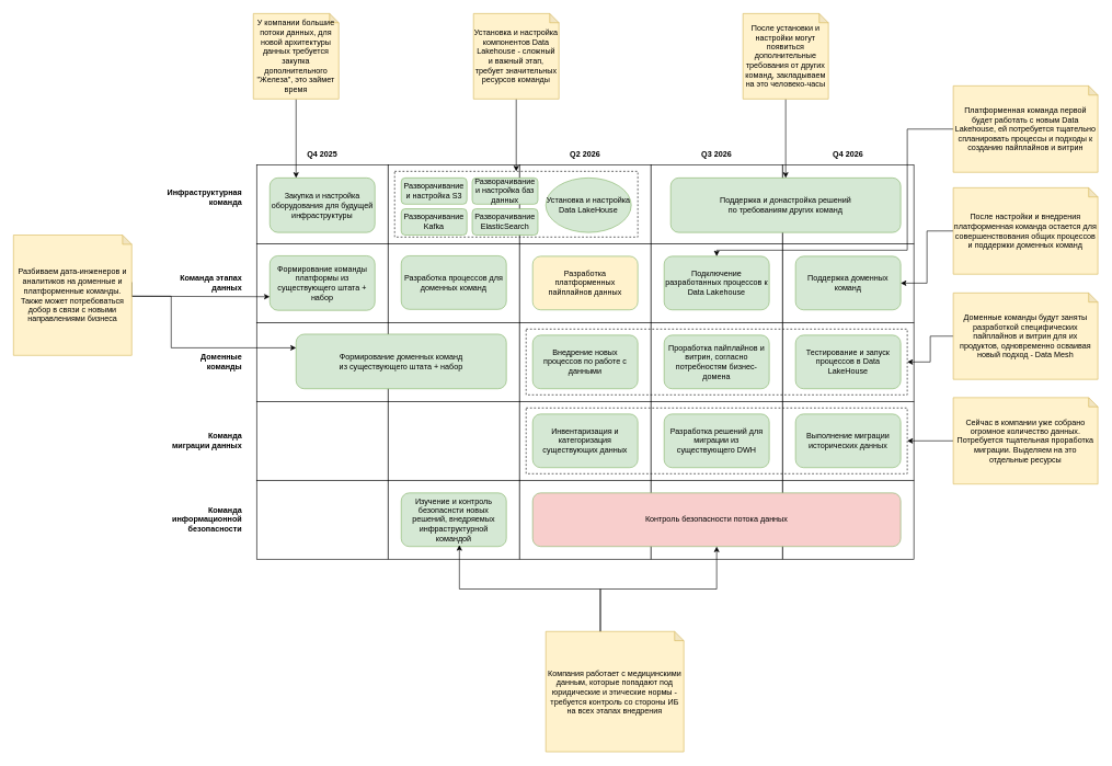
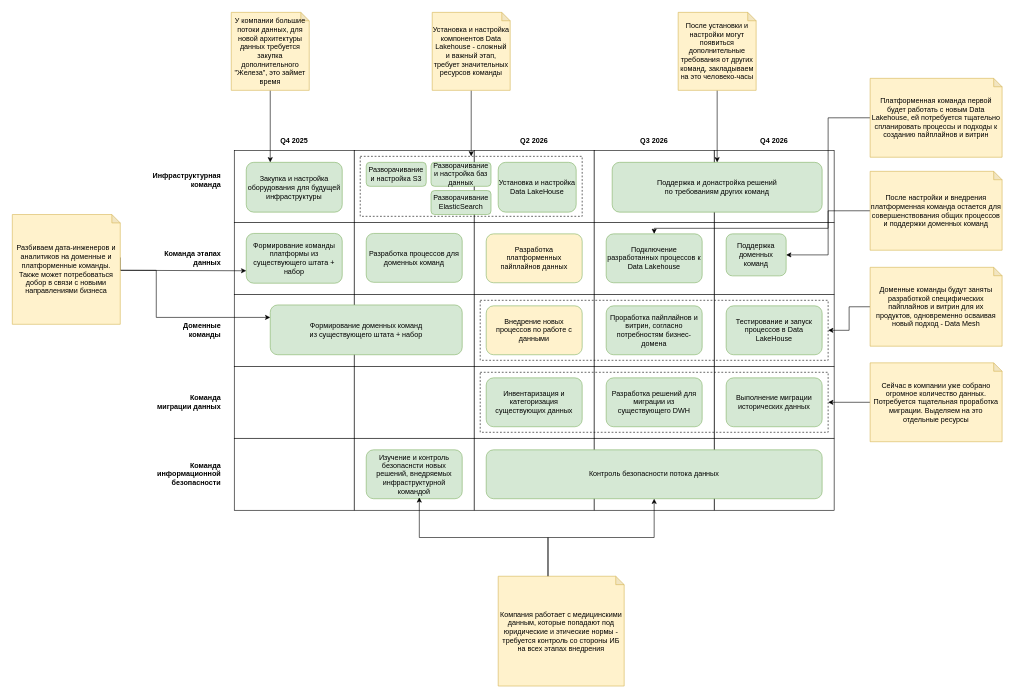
  <mxCell id="0" />
  <mxCell id="1" parent="0" />
  <mxCell id="2" value="" style="rounded=0;whiteSpace=wrap;html=1;" parent="1" vertex="1"><mxGeometry x="1190" y="250" width="200" height="120" as="geometry" /></mxCell>
  <mxCell id="3" value="" style="rounded=0;whiteSpace=wrap;html=1;" parent="1" vertex="1"><mxGeometry x="1190" y="370" width="200" height="120" as="geometry" /></mxCell>
  <mxCell id="4" value="" style="rounded=0;whiteSpace=wrap;html=1;" parent="1" vertex="1"><mxGeometry x="1190" y="490" width="200" height="120" as="geometry" /></mxCell>
  <mxCell id="5" value="" style="rounded=0;whiteSpace=wrap;html=1;" parent="1" vertex="1"><mxGeometry x="390" y="250" width="200" height="120" as="geometry" /></mxCell>
  <mxCell id="6" value="Q4 2025" style="text;html=1;align=center;verticalAlign=middle;whiteSpace=wrap;rounded=0;fontStyle=1" parent="1" vertex="1"><mxGeometry x="460" y="220" width="60" height="30" as="geometry" /></mxCell>
  <mxCell id="7" value="Q2 2026" style="text;html=1;align=center;verticalAlign=middle;whiteSpace=wrap;rounded=0;fontStyle=1" parent="1" vertex="1"><mxGeometry x="860" y="220" width="60" height="30" as="geometry" /></mxCell>
  <mxCell id="8" value="Q3 2026" style="text;html=1;align=center;verticalAlign=middle;whiteSpace=wrap;rounded=0;fontStyle=1" parent="1" vertex="1"><mxGeometry x="1060" y="220" width="60" height="30" as="geometry" /></mxCell>
  <mxCell id="9" value="" style="rounded=0;whiteSpace=wrap;html=1;" parent="1" vertex="1"><mxGeometry x="590" y="250" width="200" height="120" as="geometry" /></mxCell>
  <mxCell id="10" value="" style="rounded=0;whiteSpace=wrap;html=1;" parent="1" vertex="1"><mxGeometry x="790" y="250" width="200" height="120" as="geometry" /></mxCell>
  <mxCell id="11" value="" style="rounded=0;whiteSpace=wrap;html=1;" parent="1" vertex="1"><mxGeometry x="990" y="250" width="200" height="120" as="geometry" /></mxCell>
  <mxCell id="12" value="Инфраструктурная команда" style="text;html=1;align=right;verticalAlign=middle;whiteSpace=wrap;rounded=0;fontStyle=1" parent="1" vertex="1"><mxGeometry x="310" y="285" width="60" height="30" as="geometry" /></mxCell>
  <mxCell id="13" value="Разворачивание и настройка S3" style="rounded=1;whiteSpace=wrap;html=1;fillColor=#d5e8d4;strokeColor=#82b366;" parent="1" vertex="1"><mxGeometry x="610" y="270" width="100" height="40" as="geometry" /></mxCell>
- <mxCell id="14" value="Разворачивание Kafka" style="rounded=1;whiteSpace=wrap;html=1;fillColor=#d5e8d4;strokeColor=#82b366;" parent="1" vertex="1"><mxGeometry x="610" y="317" width="100" height="40" as="geometry" /></mxCell>
  <mxCell id="15" value="Разворачивание ElasticSearch" style="rounded=1;whiteSpace=wrap;html=1;fillColor=#d5e8d4;strokeColor=#82b366;" parent="1" vertex="1"><mxGeometry x="718" y="317" width="100" height="40" as="geometry" /></mxCell>
  <mxCell id="16" value="Закупка и настройка оборудования для будущей инфраструктуры" style="rounded=1;whiteSpace=wrap;html=1;fillColor=#d5e8d4;strokeColor=#82b366;" parent="1" vertex="1"><mxGeometry x="410" y="270" width="160" height="83" as="geometry" /></mxCell>
  <mxCell id="17" value="Разворачивание и настройка баз данных" style="rounded=1;whiteSpace=wrap;html=1;fillColor=#d5e8d4;strokeColor=#82b366;" parent="1" vertex="1"><mxGeometry x="718" y="270" width="100" height="40" as="geometry" /></mxCell>
- <mxCell id="18" value="Установка и настройка Data LakeHouse" style="ellipse;whiteSpace=wrap;html=1;fillColor=#d5e8d4;strokeColor=#82b366;" parent="1" vertex="1"><mxGeometry x="830" y="270" width="130" height="83" as="geometry" /></mxCell>
+ <mxCell id="18" value="Установка и настройка Data LakeHouse" style="rounded=1;whiteSpace=wrap;html=1;fillColor=#d5e8d4;strokeColor=#82b366;" parent="1" vertex="1"><mxGeometry x="830" y="270" width="130" height="83" as="geometry" /></mxCell>
  <mxCell id="19" value="" style="rounded=0;whiteSpace=wrap;html=1;" parent="1" vertex="1"><mxGeometry x="390" y="370" width="200" height="120" as="geometry" /></mxCell>
  <mxCell id="20" value="" style="rounded=0;whiteSpace=wrap;html=1;" parent="1" vertex="1"><mxGeometry x="590" y="370" width="200" height="120" as="geometry" /></mxCell>
  <mxCell id="21" value="" style="rounded=0;whiteSpace=wrap;html=1;" parent="1" vertex="1"><mxGeometry x="790" y="370" width="200" height="120" as="geometry" /></mxCell>
  <mxCell id="22" value="" style="rounded=0;whiteSpace=wrap;html=1;" parent="1" vertex="1"><mxGeometry x="990" y="370" width="200" height="120" as="geometry" /></mxCell>
  <mxCell id="23" value="Команда этапах данных" style="text;html=1;align=right;verticalAlign=middle;whiteSpace=wrap;rounded=0;fontStyle=1" parent="1" vertex="1"><mxGeometry x="260" y="415" width="110" height="30" as="geometry" /></mxCell>
  <mxCell id="24" value="Разработка платформенных пайплайнов данных" style="rounded=1;whiteSpace=wrap;html=1;fillColor=#fff2cc;strokeColor=#82b366;" parent="1" vertex="1"><mxGeometry x="810" y="389.25" width="160" height="81.5" as="geometry" /></mxCell>
  <mxCell id="25" value="Формирование команды платформы из существующего штата + набор" style="rounded=1;whiteSpace=wrap;html=1;fillColor=#d5e8d4;strokeColor=#82b366;" parent="1" vertex="1"><mxGeometry x="410" y="388.5" width="160" height="83" as="geometry" /></mxCell>
  <mxCell id="26" value="Разработка процессов для доменных команд" style="rounded=1;whiteSpace=wrap;html=1;fillColor=#d5e8d4;strokeColor=#82b366;" parent="1" vertex="1"><mxGeometry x="610" y="388.5" width="160" height="81.5" as="geometry" /></mxCell>
  <mxCell id="27" value="Подключение разработанных процессов к Data Lakehouse" style="rounded=1;whiteSpace=wrap;html=1;fillColor=#d5e8d4;strokeColor=#82b366;" parent="1" vertex="1"><mxGeometry x="1010" y="389.25" width="160" height="81.5" as="geometry" /></mxCell>
  <mxCell id="28" value="Поддержка и донастройка решений &lt;br&gt;по требованиям других команд" style="rounded=1;whiteSpace=wrap;html=1;fillColor=#d5e8d4;strokeColor=#82b366;" parent="1" vertex="1"><mxGeometry x="1020" y="270" width="350" height="83" as="geometry" /></mxCell>
  <mxCell id="29" value="" style="rounded=0;whiteSpace=wrap;html=1;" parent="1" vertex="1"><mxGeometry x="390" y="490" width="200" height="120" as="geometry" /></mxCell>
  <mxCell id="30" value="Доменные команды" style="text;html=1;align=right;verticalAlign=middle;whiteSpace=wrap;rounded=0;fontStyle=1" parent="1" vertex="1"><mxGeometry x="260" y="535" width="110" height="30" as="geometry" /></mxCell>
  <mxCell id="31" value="" style="rounded=0;whiteSpace=wrap;html=1;" parent="1" vertex="1"><mxGeometry x="590" y="490" width="200" height="120" as="geometry" /></mxCell>
  <mxCell id="32" value="" style="rounded=0;whiteSpace=wrap;html=1;" parent="1" vertex="1"><mxGeometry x="790" y="490" width="200" height="120" as="geometry" /></mxCell>
  <mxCell id="33" value="" style="rounded=0;whiteSpace=wrap;html=1;" parent="1" vertex="1"><mxGeometry x="990" y="490" width="200" height="120" as="geometry" /></mxCell>
- <mxCell id="34" value="Внедрение новых процессов по работе с данными" style="rounded=1;whiteSpace=wrap;html=1;fillColor=#d5e8d4;strokeColor=#82b366;" parent="1" vertex="1"><mxGeometry x="810" y="509.25" width="160" height="81.5" as="geometry" /></mxCell>
+ <mxCell id="34" value="Внедрение новых процессов по работе с данными" style="rounded=1;whiteSpace=wrap;html=1;fillColor=#fff2cc;strokeColor=#82b366;" parent="1" vertex="1"><mxGeometry x="810" y="509.25" width="160" height="81.5" as="geometry" /></mxCell>
  <mxCell id="35" value="Проработка пайплайнов и витрин, согласно потребностям бизнес-домена" style="rounded=1;whiteSpace=wrap;html=1;fillColor=#d5e8d4;strokeColor=#82b366;" parent="1" vertex="1"><mxGeometry x="1010" y="509.25" width="160" height="81.5" as="geometry" /></mxCell>
  <mxCell id="36" value="Q4 2026" style="text;html=1;align=center;verticalAlign=middle;whiteSpace=wrap;rounded=0;fontStyle=1" parent="1" vertex="1"><mxGeometry x="1260" y="220" width="60" height="30" as="geometry" /></mxCell>
  <mxCell id="37" value="Тестирование и запуск процессов в Data LakeHouse" style="rounded=1;whiteSpace=wrap;html=1;fillColor=#d5e8d4;strokeColor=#82b366;" parent="1" vertex="1"><mxGeometry x="1210" y="509.25" width="160" height="81.5" as="geometry" /></mxCell>
- <mxCell id="38" value="Поддержка доменных команд" style="rounded=1;whiteSpace=wrap;html=1;fillColor=#d5e8d4;strokeColor=#82b366;" parent="1" vertex="1"><mxGeometry x="1210" y="389.25" width="160" height="81.5" as="geometry" /></mxCell>
+ <mxCell id="38" value="Поддержка доменных команд" style="rounded=1;whiteSpace=wrap;html=1;fillColor=#d5e8d4;strokeColor=#82b366;" parent="1" vertex="1"><mxGeometry x="1210" y="389.25" width="100" height="70" as="geometry" /></mxCell>
  <mxCell id="39" value="Формирование доменных команд &lt;br&gt;из существующего штата + набор" style="rounded=1;whiteSpace=wrap;html=1;fillColor=#d5e8d4;strokeColor=#82b366;" parent="1" vertex="1"><mxGeometry x="450" y="507.75" width="320" height="83" as="geometry" /></mxCell>
  <mxCell id="40" value="" style="rounded=0;whiteSpace=wrap;html=1;" parent="1" vertex="1"><mxGeometry x="1190" y="610" width="200" height="120" as="geometry" /></mxCell>
  <mxCell id="41" value="" style="rounded=0;whiteSpace=wrap;html=1;" parent="1" vertex="1"><mxGeometry x="390" y="610" width="200" height="120" as="geometry" /></mxCell>
  <mxCell id="42" value="Команда миграции данных" style="text;html=1;align=right;verticalAlign=middle;whiteSpace=wrap;rounded=0;fontStyle=1" parent="1" vertex="1"><mxGeometry x="260" y="655" width="110" height="30" as="geometry" /></mxCell>
  <mxCell id="43" value="" style="rounded=0;whiteSpace=wrap;html=1;" parent="1" vertex="1"><mxGeometry x="590" y="610" width="200" height="120" as="geometry" /></mxCell>
  <mxCell id="44" value="" style="rounded=0;whiteSpace=wrap;html=1;" parent="1" vertex="1"><mxGeometry x="790" y="610" width="200" height="120" as="geometry" /></mxCell>
  <mxCell id="45" value="" style="rounded=0;whiteSpace=wrap;html=1;" parent="1" vertex="1"><mxGeometry x="990" y="610" width="200" height="120" as="geometry" /></mxCell>
  <mxCell id="46" value="Инвентаризация и категоризация существующих данных" style="rounded=1;whiteSpace=wrap;html=1;fillColor=#d5e8d4;strokeColor=#82b366;" parent="1" vertex="1"><mxGeometry x="810" y="629.25" width="160" height="81.5" as="geometry" /></mxCell>
  <mxCell id="47" value="Разработка решений для миграции из существующего DWH" style="rounded=1;whiteSpace=wrap;html=1;fillColor=#d5e8d4;strokeColor=#82b366;" parent="1" vertex="1"><mxGeometry x="1010" y="629.25" width="160" height="81.5" as="geometry" /></mxCell>
  <mxCell id="48" value="Выполнение миграции исторических данных" style="rounded=1;whiteSpace=wrap;html=1;fillColor=#d5e8d4;strokeColor=#82b366;" parent="1" vertex="1"><mxGeometry x="1210" y="629.25" width="160" height="81.5" as="geometry" /></mxCell>
  <mxCell id="49" value="" style="rounded=0;whiteSpace=wrap;html=1;" parent="1" vertex="1"><mxGeometry x="1190" y="730" width="200" height="120" as="geometry" /></mxCell>
  <mxCell id="50" value="" style="rounded=0;whiteSpace=wrap;html=1;" parent="1" vertex="1"><mxGeometry x="390" y="730" width="200" height="120" as="geometry" /></mxCell>
  <mxCell id="51" value="Команда информационной безопасности" style="text;html=1;align=right;verticalAlign=middle;whiteSpace=wrap;rounded=0;fontStyle=1" parent="1" vertex="1"><mxGeometry x="260" y="775" width="110" height="30" as="geometry" /></mxCell>
  <mxCell id="52" value="" style="rounded=0;whiteSpace=wrap;html=1;" parent="1" vertex="1"><mxGeometry x="590" y="730" width="200" height="120" as="geometry" /></mxCell>
  <mxCell id="53" value="" style="rounded=0;whiteSpace=wrap;html=1;" parent="1" vertex="1"><mxGeometry x="790" y="730" width="200" height="120" as="geometry" /></mxCell>
  <mxCell id="54" value="" style="rounded=0;whiteSpace=wrap;html=1;" parent="1" vertex="1"><mxGeometry x="990" y="730" width="200" height="120" as="geometry" /></mxCell>
  <mxCell id="55" value="Изучение и контроль безопаснсти новых решений, внедряемых инфраструктурной командой" style="rounded=1;whiteSpace=wrap;html=1;fillColor=#d5e8d4;strokeColor=#82b366;" parent="1" vertex="1"><mxGeometry x="610" y="749.25" width="160" height="81.5" as="geometry" /></mxCell>
- <mxCell id="56" value="Контроль безопасности потока данных" style="rounded=1;whiteSpace=wrap;html=1;fillColor=#f8cecc;strokeColor=#82b366;" parent="1" vertex="1"><mxGeometry x="810" y="749.25" width="560" height="81.5" as="geometry" /></mxCell>
+ <mxCell id="56" value="Контроль безопасности потока данных" style="rounded=1;whiteSpace=wrap;html=1;fillColor=#d5e8d4;strokeColor=#82b366;" parent="1" vertex="1"><mxGeometry x="810" y="749.25" width="560" height="81.5" as="geometry" /></mxCell>
  <mxCell id="57" style="edgeStyle=orthogonalEdgeStyle;rounded=0;orthogonalLoop=1;jettySize=auto;html=1;entryX=0.25;entryY=0;entryDx=0;entryDy=0;" edge="1" parent="1" source="58" target="16"><mxGeometry relative="1" as="geometry" /></mxCell>
  <mxCell id="58" value="У компании большие потоки данных, для новой архитектуры данных требуется закупка дополнительного &quot;Железа&quot;, это займет время" style="shape=note;whiteSpace=wrap;html=1;backgroundOutline=1;darkOpacity=0.05;size=14;fillColor=#fff2cc;strokeColor=#d6b656;" vertex="1" parent="1"><mxGeometry x="385" y="20" width="130" height="130" as="geometry" /></mxCell>
  <mxCell id="59" style="edgeStyle=orthogonalEdgeStyle;rounded=0;orthogonalLoop=1;jettySize=auto;html=1;exitX=0.5;exitY=1;exitDx=0;exitDy=0;exitPerimeter=0;" edge="1" parent="1" source="60" target="61"><mxGeometry relative="1" as="geometry" /></mxCell>
  <mxCell id="60" value="Установка и настройка компонентов Data Lakehouse - сложный и важный этап, требует значительных ресурсов команды" style="shape=note;whiteSpace=wrap;html=1;backgroundOutline=1;darkOpacity=0.05;size=14;fillColor=#fff2cc;strokeColor=#d6b656;" vertex="1" parent="1"><mxGeometry x="720" y="20" width="130" height="130" as="geometry" /></mxCell>
  <mxCell id="61" value="" style="rounded=0;whiteSpace=wrap;html=1;dashed=1;fillColor=none;" vertex="1" parent="1"><mxGeometry x="600" y="260" width="370" height="100" as="geometry" /></mxCell>
  <mxCell id="62" style="edgeStyle=orthogonalEdgeStyle;rounded=0;orthogonalLoop=1;jettySize=auto;html=1;exitX=0.5;exitY=1;exitDx=0;exitDy=0;exitPerimeter=0;" edge="1" parent="1" source="63" target="28"><mxGeometry relative="1" as="geometry" /></mxCell>
  <mxCell id="63" value="После установки и настройки могут появиться дополнительные требования от других команд, закладываем на это человеко-часы" style="shape=note;whiteSpace=wrap;html=1;backgroundOutline=1;darkOpacity=0.05;size=14;fillColor=#fff2cc;strokeColor=#d6b656;" vertex="1" parent="1"><mxGeometry x="1130" y="20" width="130" height="130" as="geometry" /></mxCell>
  <mxCell id="64" style="edgeStyle=orthogonalEdgeStyle;rounded=0;orthogonalLoop=1;jettySize=auto;html=1;exitX=0;exitY=0;exitDx=130;exitDy=72;exitPerimeter=0;entryX=0;entryY=0.75;entryDx=0;entryDy=0;" edge="1" parent="1" source="66" target="25"><mxGeometry relative="1" as="geometry"><Array as="points"><mxPoint x="200" y="450" /><mxPoint x="305" y="450" /></Array></mxGeometry></mxCell>
  <mxCell id="65" style="edgeStyle=orthogonalEdgeStyle;rounded=0;orthogonalLoop=1;jettySize=auto;html=1;exitX=0;exitY=0;exitDx=130;exitDy=72;exitPerimeter=0;entryX=0;entryY=0.25;entryDx=0;entryDy=0;" edge="1" parent="1" source="66" target="39"><mxGeometry relative="1" as="geometry"><Array as="points"><mxPoint x="200" y="450" /><mxPoint x="260" y="450" /><mxPoint x="260" y="529" /></Array></mxGeometry></mxCell>
  <mxCell id="66" value="Разбиваем дата-инженеров и аналитиков на доменные и платформенные команды.&lt;br&gt;Также может потребоваться добор в связи с новыми направлениями бизнеса" style="shape=note;whiteSpace=wrap;html=1;backgroundOutline=1;darkOpacity=0.05;size=14;fillColor=#fff2cc;strokeColor=#d6b656;" vertex="1" parent="1"><mxGeometry x="20" y="357" width="180" height="183" as="geometry" /></mxCell>
  <mxCell id="67" style="edgeStyle=orthogonalEdgeStyle;rounded=0;orthogonalLoop=1;jettySize=auto;html=1;exitX=0;exitY=0;exitDx=83;exitDy=0;exitPerimeter=0;entryX=0.5;entryY=1;entryDx=0;entryDy=0;" edge="1" parent="1" source="68" target="56"><mxGeometry relative="1" as="geometry" /></mxCell>
  <mxCell id="68" value="Компания работает с медицинскими данным, которые попадают под юридические и этические нормы - требуется контроль со стороны ИБ на всех этапах внедрения" style="shape=note;whiteSpace=wrap;html=1;backgroundOutline=1;darkOpacity=0.05;size=14;fillColor=#fff2cc;strokeColor=#d6b656;" vertex="1" parent="1"><mxGeometry x="830" y="960" width="210" height="183" as="geometry" /></mxCell>
  <mxCell id="69" style="edgeStyle=orthogonalEdgeStyle;rounded=0;orthogonalLoop=1;jettySize=auto;html=1;exitX=0;exitY=0;exitDx=83;exitDy=0;exitPerimeter=0;entryX=0.553;entryY=0.972;entryDx=0;entryDy=0;entryPerimeter=0;" edge="1" parent="1" source="68" target="55"><mxGeometry relative="1" as="geometry" /></mxCell>
  <mxCell id="70" style="edgeStyle=orthogonalEdgeStyle;rounded=0;orthogonalLoop=1;jettySize=auto;html=1;exitX=0;exitY=0.5;exitDx=0;exitDy=0;exitPerimeter=0;entryX=1;entryY=0.5;entryDx=0;entryDy=0;" edge="1" parent="1" source="71" target="72"><mxGeometry relative="1" as="geometry" /></mxCell>
  <mxCell id="71" value="Сейчас в компании уже собрано огромное количество данных. Потребуется тщательная проработка миграции. Выделяем на это отдельные ресурсы" style="shape=note;whiteSpace=wrap;html=1;backgroundOutline=1;darkOpacity=0.05;size=14;fillColor=#fff2cc;strokeColor=#d6b656;" vertex="1" parent="1"><mxGeometry x="1450" y="604.25" width="220" height="131.5" as="geometry" /></mxCell>
  <mxCell id="72" value="" style="rounded=0;whiteSpace=wrap;html=1;dashed=1;fillColor=none;" vertex="1" parent="1"><mxGeometry x="800" y="620" width="580" height="100" as="geometry" /></mxCell>
  <mxCell id="73" style="edgeStyle=orthogonalEdgeStyle;rounded=0;orthogonalLoop=1;jettySize=auto;html=1;exitX=0;exitY=0.5;exitDx=0;exitDy=0;exitPerimeter=0;entryX=1;entryY=0.5;entryDx=0;entryDy=0;" edge="1" parent="1" source="74" target="75"><mxGeometry relative="1" as="geometry" /></mxCell>
  <mxCell id="74" value="Доменные команды будут заняты разработкой специфических пайплайнов и витрин для их продуктов, одновременно осваивая новый подход - Data Mesh" style="shape=note;whiteSpace=wrap;html=1;backgroundOutline=1;darkOpacity=0.05;size=14;fillColor=#fff2cc;strokeColor=#d6b656;" vertex="1" parent="1"><mxGeometry x="1450" y="445" width="220" height="131.5" as="geometry" /></mxCell>
  <mxCell id="75" value="" style="rounded=0;whiteSpace=wrap;html=1;dashed=1;fillColor=none;" vertex="1" parent="1"><mxGeometry x="800" y="500" width="580" height="100" as="geometry" /></mxCell>
  <mxCell id="76" style="edgeStyle=orthogonalEdgeStyle;rounded=0;orthogonalLoop=1;jettySize=auto;html=1;exitX=0;exitY=0.5;exitDx=0;exitDy=0;exitPerimeter=0;" edge="1" parent="1" source="77" target="38"><mxGeometry relative="1" as="geometry" /></mxCell>
  <mxCell id="77" value="После настройки и внедрения платформенная команда остается для совершенствования общих процессов и поддержки доменных команд" style="shape=note;whiteSpace=wrap;html=1;backgroundOutline=1;darkOpacity=0.05;size=14;fillColor=#fff2cc;strokeColor=#d6b656;" vertex="1" parent="1"><mxGeometry x="1450" y="285" width="220" height="131.5" as="geometry" /></mxCell>
  <mxCell id="78" style="edgeStyle=orthogonalEdgeStyle;rounded=0;orthogonalLoop=1;jettySize=auto;html=1;exitX=0;exitY=0.5;exitDx=0;exitDy=0;exitPerimeter=0;entryX=0.5;entryY=0;entryDx=0;entryDy=0;" edge="1" parent="1" source="79" target="27"><mxGeometry relative="1" as="geometry"><Array as="points"><mxPoint x="1380" y="196" /><mxPoint x="1380" y="380" /><mxPoint x="1090" y="380" /></Array></mxGeometry></mxCell>
  <mxCell id="79" value="Платформенная команда первой будет работать с новым Data Lakehouse, ей потребуется тщательно спланировать процессы и подходы к созданию пайплайнов и витрин" style="shape=note;whiteSpace=wrap;html=1;backgroundOutline=1;darkOpacity=0.05;size=14;fillColor=#fff2cc;strokeColor=#d6b656;" vertex="1" parent="1"><mxGeometry x="1450" y="130" width="220" height="131.5" as="geometry" /></mxCell>
